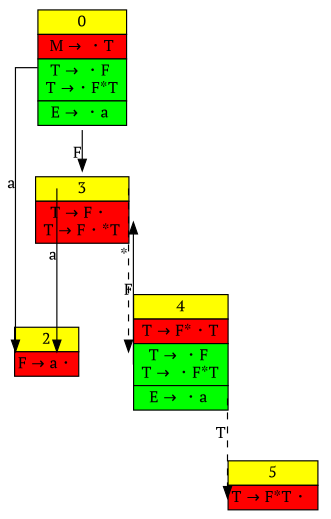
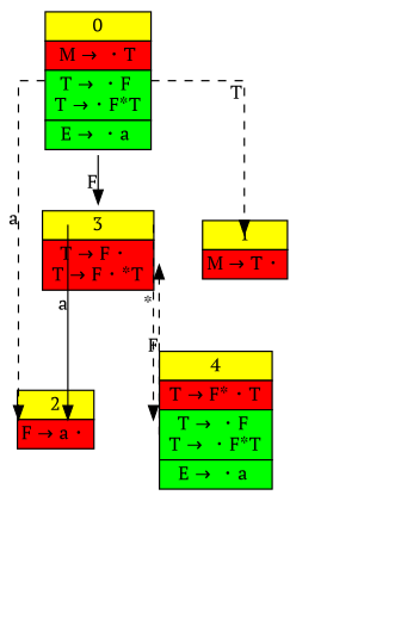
  digraph {
    fontname="PT Serif"
    splines=ortho
    node [fontname="PT Serif" shape=plaintext]
    edge [fontname="PT Serif" headport=w style=dashed tailport="title:e" xlabel=T]
    n1 [label=<             <TABLE BORDER="0" CELLBORDER="1" CELLSPACING="0">             <TR><TD PORT="title" bgcolor="yellow">0</TD></TR>             <TR><TD PORT="text1" bgcolor="red">M &rarr; ・T</TD></TR>             <TR><TD PORT="text2" bgcolor="green">T &rarr; ・F <br/> T &rarr;・F*T </TD></TR>             <TR><TD PORT="text3" bgcolor="green">E &rarr; ・a </TD></TR>             </TABLE>>]
+   n2 [label=<             <TABLE BORDER="0" CELLBORDER="1" CELLSPACING="0">             <TR><TD PORT="title" bgcolor="yellow">1</TD></TR>             <TR><TD PORT="text1" bgcolor="red">M &rarr; T・</TD></TR>             </TABLE>>]
    n3 [label=<             <TABLE BORDER="0" CELLBORDER="1" CELLSPACING="0">             <TR><TD PORT="title" bgcolor="yellow">2</TD></TR>             <TR><TD PORT="text1" bgcolor="red">F &rarr; a・</TD></TR>             </TABLE>>]
    n4 [label=<             <TABLE BORDER="0" CELLBORDER="1" CELLSPACING="0">             <TR><TD PORT="title" bgcolor="yellow">3</TD></TR>             <TR><TD PORT="text1" bgcolor="red">T &rarr; F・ <br/> T &rarr; F・*T </TD></TR>             </TABLE>>]
    n5 [label=<             <TABLE BORDER="0" CELLBORDER="1" CELLSPACING="0">             <TR><TD PORT="title" bgcolor="yellow">4</TD></TR>             <TR><TD PORT="text1" bgcolor="red"> T &rarr; F*・T </TD></TR>             <TR><TD PORT="text2" bgcolor="green">T &rarr; ・F <br/> T &rarr; ・F*T </TD></TR>             <TR><TD PORT="text3" bgcolor="green">E &rarr; ・a </TD></TR>             </TABLE>>]
-   n6 [label=<             <TABLE BORDER="0" CELLBORDER="1" CELLSPACING="0">             <TR><TD PORT="title" bgcolor="yellow">5</TD></TR>             <TR><TD PORT="text1" bgcolor="red">T &rarr; F*T・ </TD></TR>             </TABLE>>]
-   n1 -> n3 [style=solid tailport=text2 xlabel=a]
+   n1 -> n2 [headport="title:w"]
+   n1 -> n3 [tailport=text2 xlabel=a]
    n1 -> n4 [headport=n style=solid tailport=s xlabel=F]
    n4 -> n3 [style=solid xlabel=a]
    n4 -> n5 [xlabel="*"]
-   n5 -> n4 [headport="text1:e" style=solid tailport="text2:w" xlabel=F]
-   n5 -> n6 [headport="text1:w" tailport="text3:e"]
+   n5 -> n4 [headport="text1:e" tailport="text2:w" xlabel=F]
  }
